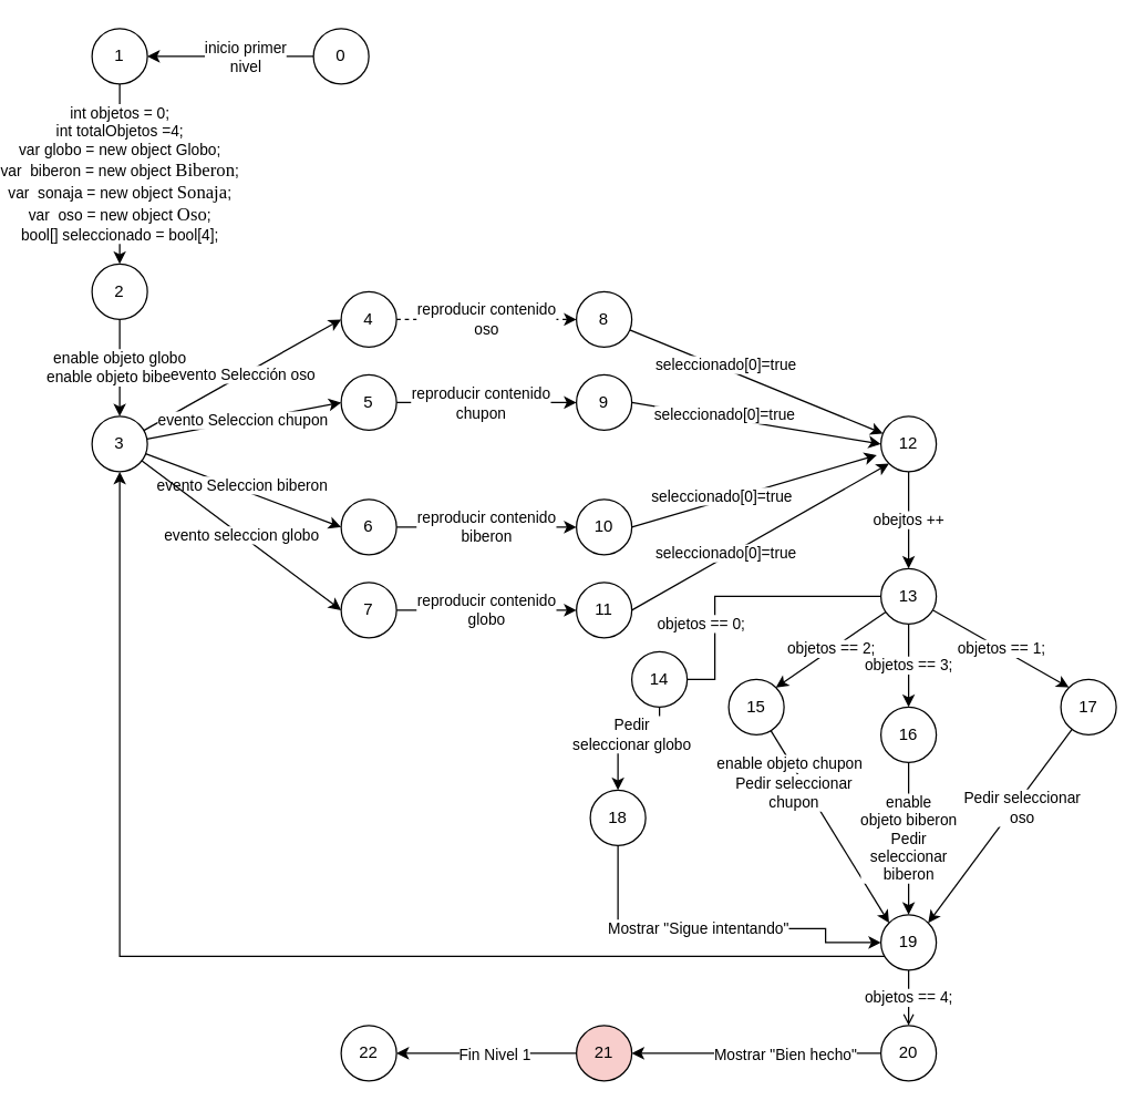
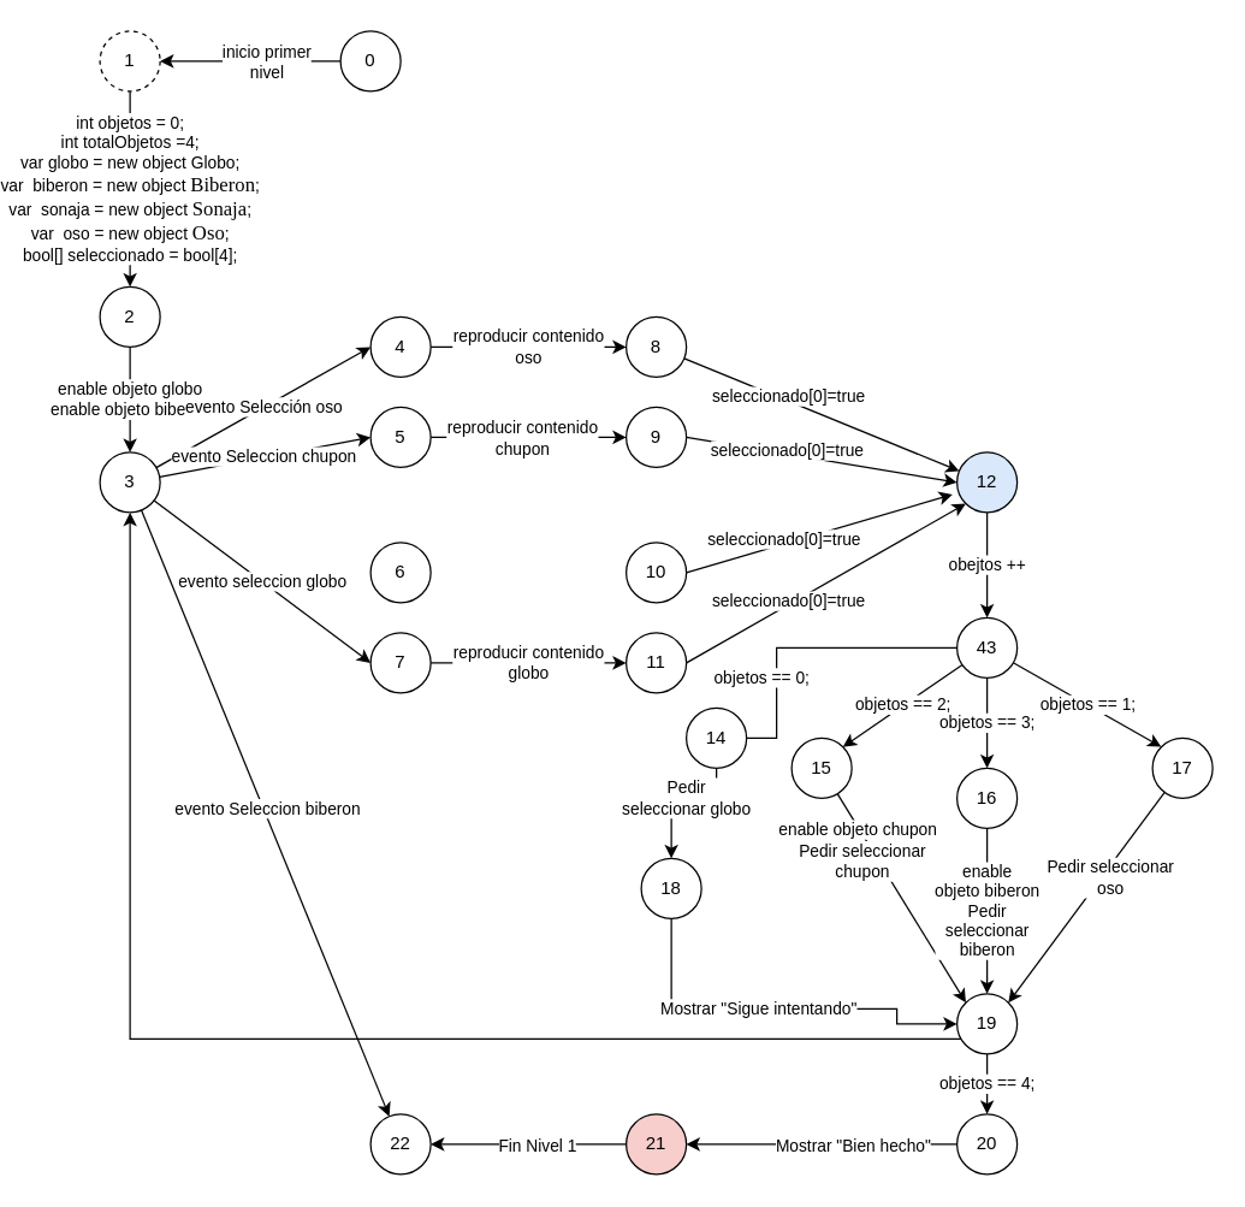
  <mxCell id="0" />
  <mxCell id="1" parent="0" />
  <mxCell id="2" value="int objetos = 0;&lt;br&gt;int totalObjetos =4;&lt;br&gt;var globo = new object Globo;&lt;br&gt;var&amp;nbsp; biberon = new object&amp;nbsp;&lt;span id=&quot;docs-internal-guid-bed3e04a-7fff-10f9-2f48-ff0e256e0e4b&quot;&gt;&lt;span style=&quot;font-size: 10pt ; font-family: &amp;#34;times&amp;#34; , serif ; background-color: transparent ; vertical-align: baseline&quot;&gt;Biberon&lt;/span&gt;&lt;/span&gt;;&lt;br&gt;var&amp;nbsp; sonaja = new object&amp;nbsp;&lt;span id=&quot;docs-internal-guid-bed3e04a-7fff-10f9-2f48-ff0e256e0e4b&quot;&gt;&lt;span style=&quot;font-size: 10pt ; font-family: &amp;#34;times&amp;#34; , serif ; background-color: transparent ; vertical-align: baseline&quot;&gt;Sonaja&lt;/span&gt;&lt;/span&gt;;&lt;br&gt;var&amp;nbsp; oso = new object&amp;nbsp;&lt;span id=&quot;docs-internal-guid-bed3e04a-7fff-10f9-2f48-ff0e256e0e4b&quot;&gt;&lt;span style=&quot;font-size: 10pt ; font-family: &amp;#34;times&amp;#34; , serif ; background-color: transparent ; vertical-align: baseline&quot;&gt;Oso&lt;/span&gt;&lt;/span&gt;;&lt;br&gt;bool[] seleccionado = bool[4];" style="edgeStyle=orthogonalEdgeStyle;rounded=0;orthogonalLoop=1;jettySize=auto;html=1;entryX=0.5;entryY=0;entryDx=0;entryDy=0;" parent="1" source="3" target="5" edge="1"><mxGeometry relative="1" as="geometry" /></mxCell>
- <mxCell id="3" value="1" style="ellipse;whiteSpace=wrap;html=1;aspect=fixed;" parent="1" vertex="1"><mxGeometry x="20" y="20" width="40" height="40" as="geometry" /></mxCell>
+ <mxCell id="3" value="1" style="ellipse;whiteSpace=wrap;html=1;aspect=fixed;dashed=1;" parent="1" vertex="1"><mxGeometry x="20" y="20" width="40" height="40" as="geometry" /></mxCell>
  <mxCell id="4" value="enable objeto globo&lt;br&gt;enable objeto biberon" style="edgeStyle=orthogonalEdgeStyle;rounded=0;orthogonalLoop=1;jettySize=auto;html=1;" parent="1" source="5" target="10" edge="1"><mxGeometry relative="1" as="geometry" /></mxCell>
  <mxCell id="5" value="2" style="ellipse;whiteSpace=wrap;html=1;aspect=fixed;" parent="1" vertex="1"><mxGeometry x="20" y="190" width="40" height="40" as="geometry" /></mxCell>
  <mxCell id="6" value="evento Selección oso" style="rounded=0;orthogonalLoop=1;jettySize=auto;html=1;entryX=0;entryY=0.5;entryDx=0;entryDy=0;" parent="1" edge="1"><mxGeometry relative="1" as="geometry"><mxPoint x="57.432" y="310.195" as="sourcePoint" /><mxPoint x="200" y="230" as="targetPoint" /></mxGeometry></mxCell>
  <mxCell id="7" value="evento Seleccion chupon" style="rounded=0;orthogonalLoop=1;jettySize=auto;html=1;entryX=0;entryY=0.5;entryDx=0;entryDy=0;" parent="1" source="10" target="40" edge="1"><mxGeometry relative="1" as="geometry" /></mxCell>
- <mxCell id="8" value="evento Seleccion biberon&amp;nbsp;" style="rounded=0;orthogonalLoop=1;jettySize=auto;html=1;entryX=0;entryY=0.5;entryDx=0;entryDy=0;" parent="1" source="10" target="14" edge="1"><mxGeometry x="-0.008" y="4" relative="1" as="geometry"><mxPoint as="offset" /></mxGeometry></mxCell>
+ <mxCell id="8" value="evento Seleccion biberon&amp;nbsp;" style="rounded=0;orthogonalLoop=1;jettySize=auto;html=1;" parent="1" source="10" target="64" edge="1"><mxGeometry x="-0.008" y="4" relative="1" as="geometry"><mxPoint as="offset" /></mxGeometry></mxCell>
  <mxCell id="9" value="evento seleccion globo" style="rounded=0;orthogonalLoop=1;jettySize=auto;html=1;entryX=0;entryY=0.5;entryDx=0;entryDy=0;" parent="1" source="10" target="17" edge="1"><mxGeometry relative="1" as="geometry" /></mxCell>
  <mxCell id="10" value="3" style="ellipse;whiteSpace=wrap;html=1;aspect=fixed;" parent="1" vertex="1"><mxGeometry x="20" y="300" width="40" height="40" as="geometry" /></mxCell>
- <mxCell id="11" value="reproducir contenido&lt;br&gt;oso" style="edgeStyle=none;rounded=0;orthogonalLoop=1;jettySize=auto;html=1;entryX=0;entryY=0.5;entryDx=0;entryDy=0;dashed=1;" parent="1" source="12" target="37" edge="1"><mxGeometry relative="1" as="geometry" /></mxCell>
+ <mxCell id="11" value="reproducir contenido&lt;br&gt;oso" style="edgeStyle=none;rounded=0;orthogonalLoop=1;jettySize=auto;html=1;entryX=0;entryY=0.5;entryDx=0;entryDy=0;" parent="1" source="12" target="37" edge="1"><mxGeometry relative="1" as="geometry" /></mxCell>
  <mxCell id="12" value="4" style="ellipse;whiteSpace=wrap;html=1;aspect=fixed;" parent="1" vertex="1"><mxGeometry x="200" y="210" width="40" height="40" as="geometry" /></mxCell>
- <mxCell id="13" value="reproducir contenido&lt;br&gt;biberon" style="edgeStyle=none;rounded=0;orthogonalLoop=1;jettySize=auto;html=1;entryX=0;entryY=0.5;entryDx=0;entryDy=0;" parent="1" source="14" target="23" edge="1"><mxGeometry relative="1" as="geometry" /></mxCell>
  <mxCell id="14" value="6" style="ellipse;whiteSpace=wrap;html=1;aspect=fixed;" parent="1" vertex="1"><mxGeometry x="200" y="360" width="40" height="40" as="geometry" /></mxCell>
  <mxCell id="15" value="9" style="ellipse;whiteSpace=wrap;html=1;aspect=fixed;" parent="1" vertex="1"><mxGeometry x="370" y="270" width="40" height="40" as="geometry" /></mxCell>
  <mxCell id="16" value="reproducir contenido &lt;br&gt;globo" style="edgeStyle=none;rounded=0;orthogonalLoop=1;jettySize=auto;html=1;entryX=0;entryY=0.5;entryDx=0;entryDy=0;" parent="1" source="17" target="31" edge="1"><mxGeometry relative="1" as="geometry" /></mxCell>
  <mxCell id="17" value="7" style="ellipse;whiteSpace=wrap;html=1;aspect=fixed;" parent="1" vertex="1"><mxGeometry x="200" y="420" width="40" height="40" as="geometry" /></mxCell>
  <mxCell id="18" style="edgeStyle=none;rounded=0;orthogonalLoop=1;jettySize=auto;html=1;entryX=1;entryY=0;entryDx=0;entryDy=0;" parent="1" source="56" target="34" edge="1"><mxGeometry relative="1" as="geometry" /></mxCell>
  <mxCell id="19" value="Pedir seleccionar&lt;br&gt;oso" style="edgeLabel;html=1;align=center;verticalAlign=middle;resizable=0;points=[];" vertex="1" connectable="0" parent="18"><mxGeometry x="-0.235" y="4" relative="1" as="geometry"><mxPoint as="offset" /></mxGeometry></mxCell>
  <mxCell id="20" value="Pedir seleccionar&lt;br&gt;chupon" style="edgeStyle=none;rounded=0;orthogonalLoop=1;jettySize=auto;html=1;entryX=0;entryY=0;entryDx=0;entryDy=0;" parent="1" source="22" target="34" edge="1"><mxGeometry x="-0.422" y="-9" relative="1" as="geometry"><mxPoint as="offset" /></mxGeometry></mxCell>
  <mxCell id="21" value="enable objeto chupon" style="edgeLabel;html=1;align=center;verticalAlign=middle;resizable=0;points=[];" vertex="1" connectable="0" parent="20"><mxGeometry x="-0.663" y="-1" relative="1" as="geometry"><mxPoint as="offset" /></mxGeometry></mxCell>
  <mxCell id="22" value="15" style="ellipse;whiteSpace=wrap;html=1;aspect=fixed;" parent="1" vertex="1"><mxGeometry x="480" y="490" width="40" height="40" as="geometry" /></mxCell>
  <mxCell id="23" value="10" style="ellipse;whiteSpace=wrap;html=1;aspect=fixed;" parent="1" vertex="1"><mxGeometry x="370" y="360" width="40" height="40" as="geometry" /></mxCell>
  <mxCell id="24" value="enable &lt;br&gt;objeto biberon&lt;br&gt;Pedir &lt;br&gt;seleccionar &lt;br&gt;biberon" style="edgeStyle=none;rounded=0;orthogonalLoop=1;jettySize=auto;html=1;" edge="1" parent="1" source="25" target="34"><mxGeometry relative="1" as="geometry" /></mxCell>
  <mxCell id="25" value="16" style="ellipse;whiteSpace=wrap;html=1;aspect=fixed;" parent="1" vertex="1"><mxGeometry x="590" y="510" width="40" height="40" as="geometry" /></mxCell>
  <mxCell id="26" value="objetos == 1;" style="rounded=0;orthogonalLoop=1;jettySize=auto;html=1;entryX=0;entryY=0;entryDx=0;entryDy=0;" parent="1" source="30" target="56" edge="1"><mxGeometry relative="1" as="geometry" /></mxCell>
  <mxCell id="27" value="objetos == 2;" style="edgeStyle=none;rounded=0;orthogonalLoop=1;jettySize=auto;html=1;entryX=1;entryY=0;entryDx=0;entryDy=0;" parent="1" source="30" target="22" edge="1"><mxGeometry relative="1" as="geometry" /></mxCell>
  <mxCell id="28" value="objetos == 3;" style="edgeStyle=none;rounded=0;orthogonalLoop=1;jettySize=auto;html=1;entryX=0.5;entryY=0;entryDx=0;entryDy=0;" parent="1" source="30" target="25" edge="1"><mxGeometry relative="1" as="geometry" /></mxCell>
  <mxCell id="29" value="objetos == 0;" style="edgeStyle=orthogonalEdgeStyle;rounded=0;orthogonalLoop=1;jettySize=auto;html=1;entryX=0.5;entryY=0;entryDx=0;entryDy=0;" parent="1" source="30" target="58" edge="1"><mxGeometry x="0.167" y="-10" relative="1" as="geometry"><Array as="points"><mxPoint x="470" y="430" /><mxPoint x="470" y="490" /><mxPoint x="430" y="490" /></Array><mxPoint x="460" y="500" as="targetPoint" /><mxPoint as="offset" /></mxGeometry></mxCell>
- <mxCell id="30" value="13" style="ellipse;whiteSpace=wrap;html=1;aspect=fixed;" parent="1" vertex="1"><mxGeometry x="590" y="410" width="40" height="40" as="geometry" /></mxCell>
+ <mxCell id="30" value="43" style="ellipse;whiteSpace=wrap;html=1;aspect=fixed;" parent="1" vertex="1"><mxGeometry x="590" y="410" width="40" height="40" as="geometry" /></mxCell>
  <mxCell id="31" value="11" style="ellipse;whiteSpace=wrap;html=1;aspect=fixed;" parent="1" vertex="1"><mxGeometry x="370" y="420" width="40" height="40" as="geometry" /></mxCell>
- <mxCell id="32" value="objetos == 4;" style="edgeStyle=orthogonalEdgeStyle;rounded=0;orthogonalLoop=1;jettySize=auto;html=1;entryX=0.5;entryY=0;entryDx=0;entryDy=0;endArrow=open;" parent="1" source="34" target="47" edge="1"><mxGeometry relative="1" as="geometry"><mxPoint x="430" y="730" as="targetPoint" /><Array as="points" /></mxGeometry></mxCell>
+ <mxCell id="32" value="objetos == 4;" style="edgeStyle=orthogonalEdgeStyle;rounded=0;orthogonalLoop=1;jettySize=auto;html=1;entryX=0.5;entryY=0;entryDx=0;entryDy=0;" parent="1" source="34" target="47" edge="1"><mxGeometry relative="1" as="geometry"><mxPoint x="430" y="730" as="targetPoint" /><Array as="points" /></mxGeometry></mxCell>
  <mxCell id="33" style="edgeStyle=orthogonalEdgeStyle;rounded=0;orthogonalLoop=1;jettySize=auto;html=1;entryX=0.5;entryY=1;entryDx=0;entryDy=0;" edge="1" parent="1" source="34" target="10"><mxGeometry relative="1" as="geometry"><Array as="points"><mxPoint x="40" y="690" /></Array></mxGeometry></mxCell>
  <mxCell id="34" value="19" style="ellipse;whiteSpace=wrap;html=1;aspect=fixed;" parent="1" vertex="1"><mxGeometry x="590" y="660" width="40" height="40" as="geometry" /></mxCell>
  <mxCell id="35" style="edgeStyle=none;rounded=0;orthogonalLoop=1;jettySize=auto;html=1;" edge="1" parent="1" source="37" target="49"><mxGeometry relative="1" as="geometry" /></mxCell>
  <mxCell id="36" value="seleccionado[0]=true" style="edgeLabel;html=1;align=center;verticalAlign=middle;resizable=0;points=[];" vertex="1" connectable="0" parent="35"><mxGeometry x="-0.263" y="3" relative="1" as="geometry"><mxPoint as="offset" /></mxGeometry></mxCell>
  <mxCell id="37" value="8" style="ellipse;whiteSpace=wrap;html=1;aspect=fixed;" parent="1" vertex="1"><mxGeometry x="370" y="210" width="40" height="40" as="geometry" /></mxCell>
  <mxCell id="38" style="edgeStyle=none;rounded=0;orthogonalLoop=1;jettySize=auto;html=1;entryX=0;entryY=0.5;entryDx=0;entryDy=0;" parent="1" source="40" target="15" edge="1"><mxGeometry relative="1" as="geometry" /></mxCell>
  <mxCell id="39" value="reproducir contenido&lt;br&gt;chupon" style="edgeLabel;html=1;align=center;verticalAlign=middle;resizable=0;points=[];" vertex="1" connectable="0" parent="38"><mxGeometry x="-0.292" y="1" relative="1" as="geometry"><mxPoint x="14" y="1" as="offset" /></mxGeometry></mxCell>
  <mxCell id="40" value="5" style="ellipse;whiteSpace=wrap;html=1;aspect=fixed;" parent="1" vertex="1"><mxGeometry x="200" y="270" width="40" height="40" as="geometry" /></mxCell>
  <mxCell id="41" value="" style="edgeStyle=orthogonalEdgeStyle;rounded=0;orthogonalLoop=1;jettySize=auto;html=1;entryX=1;entryY=0.5;entryDx=0;entryDy=0;" parent="1" source="43" target="3" edge="1"><mxGeometry relative="1" as="geometry"><mxPoint x="110" y="10" as="targetPoint" /><Array as="points"><mxPoint x="130" y="40" /><mxPoint x="130" y="40" /></Array></mxGeometry></mxCell>
  <mxCell id="42" value="inicio primer&lt;br&gt;nivel" style="edgeLabel;html=1;align=center;verticalAlign=middle;resizable=0;points=[];" vertex="1" connectable="0" parent="41"><mxGeometry x="-0.267" y="-1" relative="1" as="geometry"><mxPoint x="-6" y="1" as="offset" /></mxGeometry></mxCell>
  <mxCell id="43" value="0" style="ellipse;whiteSpace=wrap;html=1;aspect=fixed;" parent="1" vertex="1"><mxGeometry x="180" y="20" width="40" height="40" as="geometry" /></mxCell>
  <mxCell id="44" style="edgeStyle=orthogonalEdgeStyle;rounded=0;orthogonalLoop=1;jettySize=auto;html=1;exitX=0.5;exitY=1;exitDx=0;exitDy=0;" parent="1" source="40" target="40" edge="1"><mxGeometry relative="1" as="geometry" /></mxCell>
  <mxCell id="45" style="edgeStyle=orthogonalEdgeStyle;rounded=0;orthogonalLoop=1;jettySize=auto;html=1;" edge="1" parent="1" source="47" target="63"><mxGeometry relative="1" as="geometry" /></mxCell>
  <mxCell id="46" value="Mostrar &quot;Bien hecho&quot;" style="edgeLabel;html=1;align=center;verticalAlign=middle;resizable=0;points=[];" vertex="1" connectable="0" parent="45"><mxGeometry x="-0.3" relative="1" as="geometry"><mxPoint x="-7" as="offset" /></mxGeometry></mxCell>
  <mxCell id="47" value="20" style="ellipse;whiteSpace=wrap;html=1;aspect=fixed;" parent="1" vertex="1"><mxGeometry x="590" y="740" width="40" height="40" as="geometry" /></mxCell>
  <mxCell id="48" value="obejtos ++" style="edgeStyle=none;rounded=0;orthogonalLoop=1;jettySize=auto;html=1;entryX=0.5;entryY=0;entryDx=0;entryDy=0;" edge="1" parent="1" source="49" target="30"><mxGeometry relative="1" as="geometry" /></mxCell>
- <mxCell id="49" value="12" style="ellipse;whiteSpace=wrap;html=1;aspect=fixed;" vertex="1" parent="1"><mxGeometry x="590" y="300" width="40" height="40" as="geometry" /></mxCell>
+ <mxCell id="49" value="12" style="ellipse;whiteSpace=wrap;html=1;aspect=fixed;fillColor=#dae8fc;" vertex="1" parent="1"><mxGeometry x="590" y="300" width="40" height="40" as="geometry" /></mxCell>
  <mxCell id="50" style="edgeStyle=none;rounded=0;orthogonalLoop=1;jettySize=auto;html=1;exitX=1;exitY=0.5;exitDx=0;exitDy=0;entryX=0;entryY=0.5;entryDx=0;entryDy=0;" edge="1" parent="1" source="15" target="49"><mxGeometry relative="1" as="geometry"><mxPoint x="417.738" y="249.239" as="sourcePoint" /><mxPoint x="580" y="341" as="targetPoint" /></mxGeometry></mxCell>
  <mxCell id="51" value="seleccionado[0]=true" style="edgeLabel;html=1;align=center;verticalAlign=middle;resizable=0;points=[];" vertex="1" connectable="0" parent="50"><mxGeometry x="-0.263" y="3" relative="1" as="geometry"><mxPoint as="offset" /></mxGeometry></mxCell>
  <mxCell id="52" style="edgeStyle=none;rounded=0;orthogonalLoop=1;jettySize=auto;html=1;exitX=1;exitY=0.5;exitDx=0;exitDy=0;entryX=-0.075;entryY=0.7;entryDx=0;entryDy=0;entryPerimeter=0;" edge="1" parent="1" source="23" target="49"><mxGeometry relative="1" as="geometry"><mxPoint x="427.738" y="259.239" as="sourcePoint" /><mxPoint x="578" y="338" as="targetPoint" /></mxGeometry></mxCell>
  <mxCell id="53" value="seleccionado[0]=true" style="edgeLabel;html=1;align=center;verticalAlign=middle;resizable=0;points=[];" vertex="1" connectable="0" parent="52"><mxGeometry x="-0.263" y="3" relative="1" as="geometry"><mxPoint as="offset" /></mxGeometry></mxCell>
  <mxCell id="54" style="edgeStyle=none;rounded=0;orthogonalLoop=1;jettySize=auto;html=1;exitX=1;exitY=0.5;exitDx=0;exitDy=0;entryX=0;entryY=1;entryDx=0;entryDy=0;" edge="1" parent="1" source="31" target="49"><mxGeometry relative="1" as="geometry"><mxPoint x="437.738" y="269.239" as="sourcePoint" /><mxPoint x="612.283" y="360.72" as="targetPoint" /></mxGeometry></mxCell>
  <mxCell id="55" value="seleccionado[0]=true" style="edgeLabel;html=1;align=center;verticalAlign=middle;resizable=0;points=[];" vertex="1" connectable="0" parent="54"><mxGeometry x="-0.263" y="3" relative="1" as="geometry"><mxPoint as="offset" /></mxGeometry></mxCell>
  <mxCell id="56" value="17" style="ellipse;whiteSpace=wrap;html=1;aspect=fixed;" parent="1" vertex="1"><mxGeometry x="720" y="490" width="40" height="40" as="geometry" /></mxCell>
  <mxCell id="57" value="Pedir&lt;br&gt;seleccionar globo" style="edgeStyle=orthogonalEdgeStyle;rounded=0;orthogonalLoop=1;jettySize=auto;html=1;entryX=0.5;entryY=0;entryDx=0;entryDy=0;" edge="1" parent="1" source="58" target="60"><mxGeometry x="0.111" y="-10" relative="1" as="geometry"><mxPoint as="offset" /></mxGeometry></mxCell>
  <mxCell id="58" value="14" style="ellipse;whiteSpace=wrap;html=1;aspect=fixed;" vertex="1" parent="1"><mxGeometry x="410" y="470" width="40" height="40" as="geometry" /></mxCell>
  <mxCell id="59" value="Mostrar &quot;Sigue intentando&quot;" style="edgeStyle=orthogonalEdgeStyle;rounded=0;orthogonalLoop=1;jettySize=auto;html=1;entryX=0;entryY=0.5;entryDx=0;entryDy=0;" edge="1" parent="1" source="60" target="34"><mxGeometry x="-0.091" relative="1" as="geometry"><mxPoint x="570" y="630" as="targetPoint" /><Array as="points"><mxPoint x="400" y="670" /><mxPoint x="550" y="670" /><mxPoint x="550" y="680" /></Array><mxPoint as="offset" /></mxGeometry></mxCell>
  <mxCell id="60" value="18" style="ellipse;whiteSpace=wrap;html=1;aspect=fixed;" vertex="1" parent="1"><mxGeometry x="380" y="570" width="40" height="40" as="geometry" /></mxCell>
  <mxCell id="61" style="edgeStyle=orthogonalEdgeStyle;rounded=0;orthogonalLoop=1;jettySize=auto;html=1;entryX=1;entryY=0.5;entryDx=0;entryDy=0;" edge="1" parent="1" source="63" target="64"><mxGeometry relative="1" as="geometry" /></mxCell>
  <mxCell id="62" value="Fin Nivel 1" style="edgeLabel;html=1;align=center;verticalAlign=middle;resizable=0;points=[];" vertex="1" connectable="0" parent="61"><mxGeometry x="0.222" y="-2" relative="1" as="geometry"><mxPoint x="19" y="2" as="offset" /></mxGeometry></mxCell>
  <mxCell id="63" value="21" style="ellipse;whiteSpace=wrap;html=1;aspect=fixed;fillColor=#f8cecc;" vertex="1" parent="1"><mxGeometry x="370" y="740" width="40" height="40" as="geometry" /></mxCell>
  <mxCell id="64" value="22" style="ellipse;whiteSpace=wrap;html=1;aspect=fixed;" vertex="1" parent="1"><mxGeometry x="200" y="740" width="40" height="40" as="geometry" /></mxCell>
